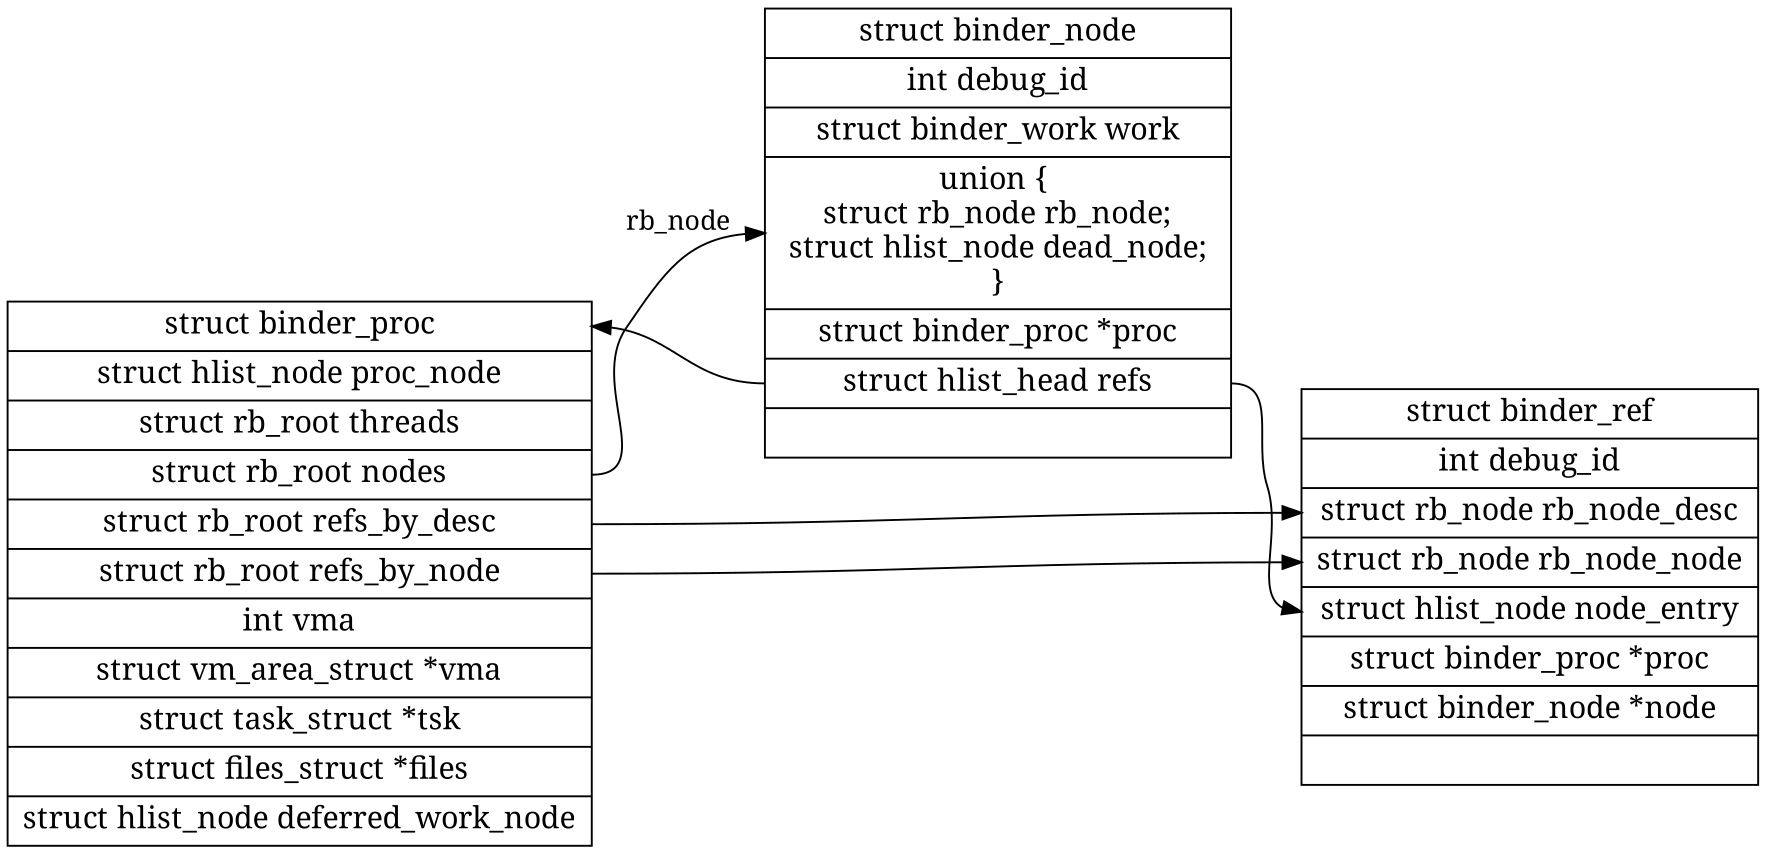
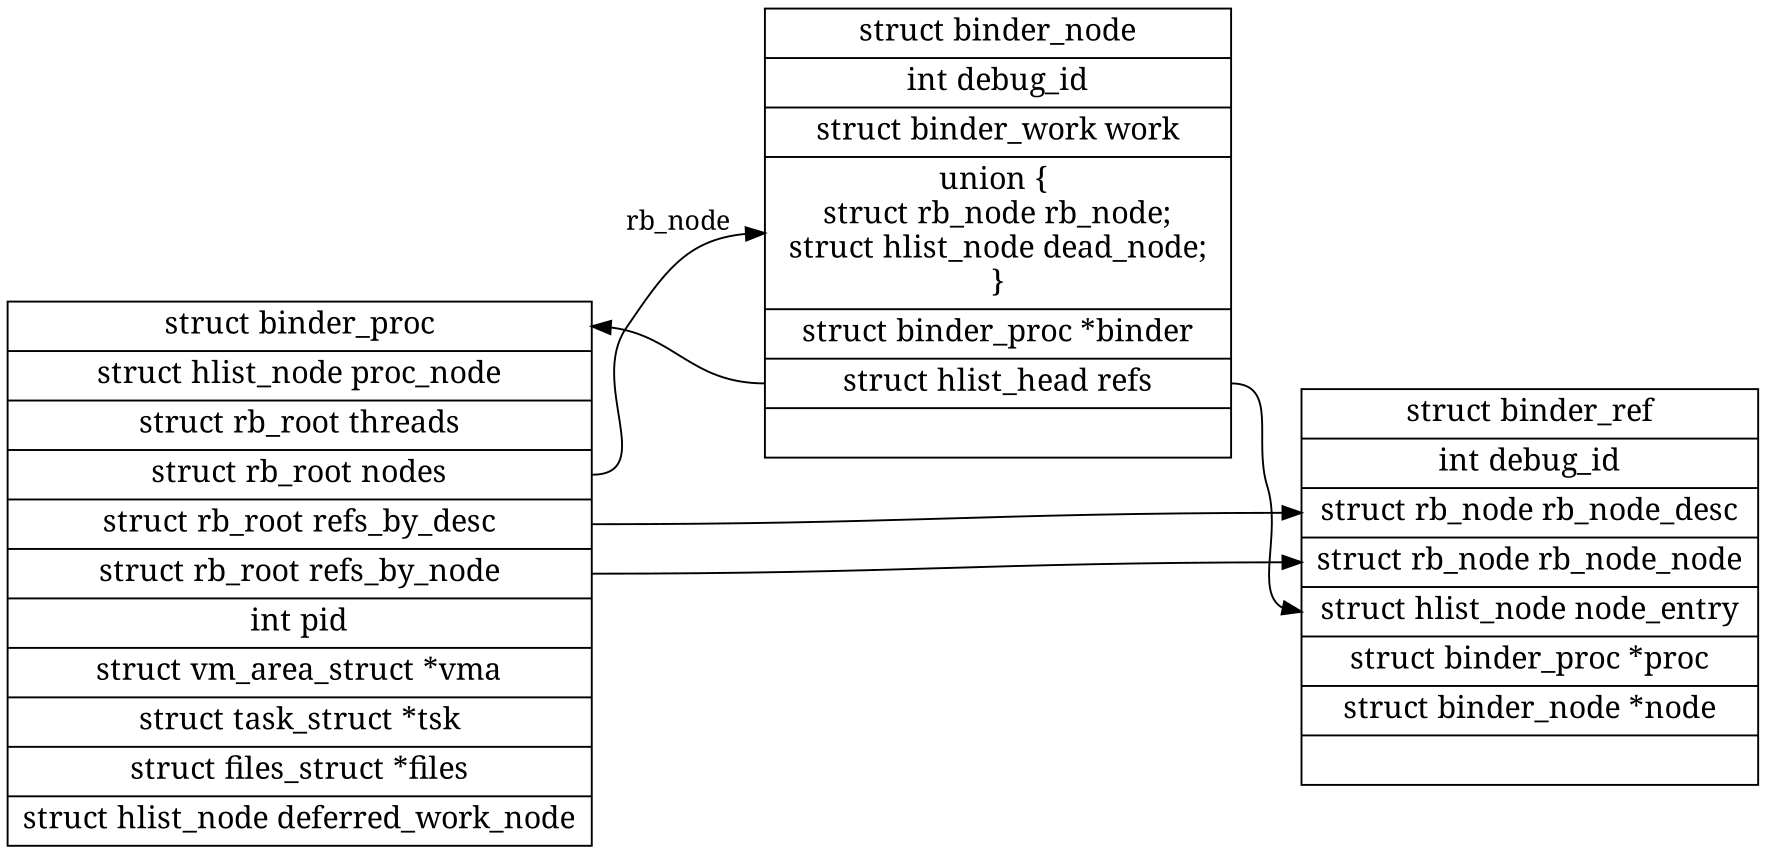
  digraph {
    fontname="Noto Serif"
    rankdir=LR
    node [fontname="Noto Serif" fontsize=16 shape=record]
    edge [fontname="Noto Serif" headport=f3 tailport=f5]
-   n1 [label="<f0> struct binder_proc | <f1> struct hlist_node proc_node |  <f2> struct rb_root threads | <f3> struct rb_root nodes | <f4> struct rb_root refs_by_desc | <f5> struct rb_root refs_by_node | <f6> int vma | <f7> struct vm_area_struct *vma | <f8> struct task_struct *tsk | <f9> struct files_struct *files | <f10> struct hlist_node deferred_work_node"]
-   n2 [label="<f0> struct binder_node | <f1> int debug_id |  <f2> struct binder_work work | <f3> union \{ \nstruct rb_node rb_node;\n struct hlist_node dead_node; \n\} | <f4> struct binder_proc *proc | <f5> struct hlist_head refs | <f6>"]
+   n1 [label="<f0> struct binder_proc | <f1> struct hlist_node proc_node |  <f2> struct rb_root threads | <f3> struct rb_root nodes | <f4> struct rb_root refs_by_desc | <f5> struct rb_root refs_by_node | <f6> int pid | <f7> struct vm_area_struct *vma | <f8> struct task_struct *tsk | <f9> struct files_struct *files | <f10> struct hlist_node deferred_work_node"]
+   n2 [label="<f0> struct binder_node | <f1> int debug_id |  <f2> struct binder_work work | <f3> union \{ \nstruct rb_node rb_node;\n struct hlist_node dead_node; \n\} | <f4> struct binder_proc *binder | <f5> struct hlist_head refs | <f6>"]
    n3 [label="<f0> struct binder_ref | <f1> int debug_id |  <f2> struct rb_node rb_node_desc | <f3> struct rb_node rb_node_node | <f4> struct hlist_node node_entry | <f5> struct binder_proc *proc | <f6> struct binder_node *node | <f7>"]
    n1 -> n2 [label=rb_node tailport=f3]
    n1 -> n3 [headport=f2 tailport=f4]
    n1 -> n3
    n2 -> n1 [headport=f0]
    n2 -> n3 [headport=f4]
  }
